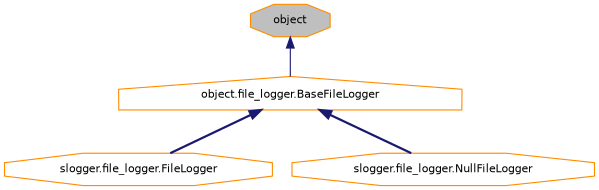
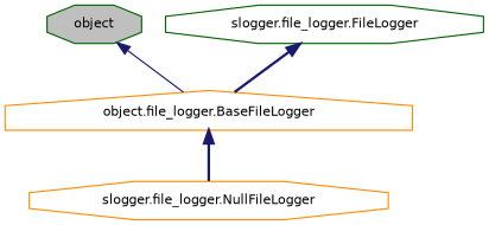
  digraph {
    node [color=darkgreen fillcolor=white fontname=Helvetica fontsize=10 shape=octagon style=filled]
    edge [color=midnightblue dir=back fontname=Helvetica fontsize=10 labelfontname=Helvetica labelfontsize=10 style=bold]
-   n1 [color=darkorange fillcolor=grey75 fontcolor=black height=0.2 label=object width=0.4]
+   n1 [fillcolor=grey75 fontcolor=black height=0.2 label=object width=0.4]
    n2 [color=darkorange height=0.2 label="object.file_logger.BaseFileLogger" shape=house width=0.4]
-   n3 [color=darkorange height=0.2 label="slogger.file_logger.FileLogger" width=0.4]
+   n3 [height=0.2 label="slogger.file_logger.FileLogger" width=0.4]
    n4 [color=darkorange height=0.2 label="slogger.file_logger.NullFileLogger" width=0.4]
    n1 -> n2 [style=solid]
-   n2 -> n3
+   n3 -> n2
    n2 -> n4
  }
